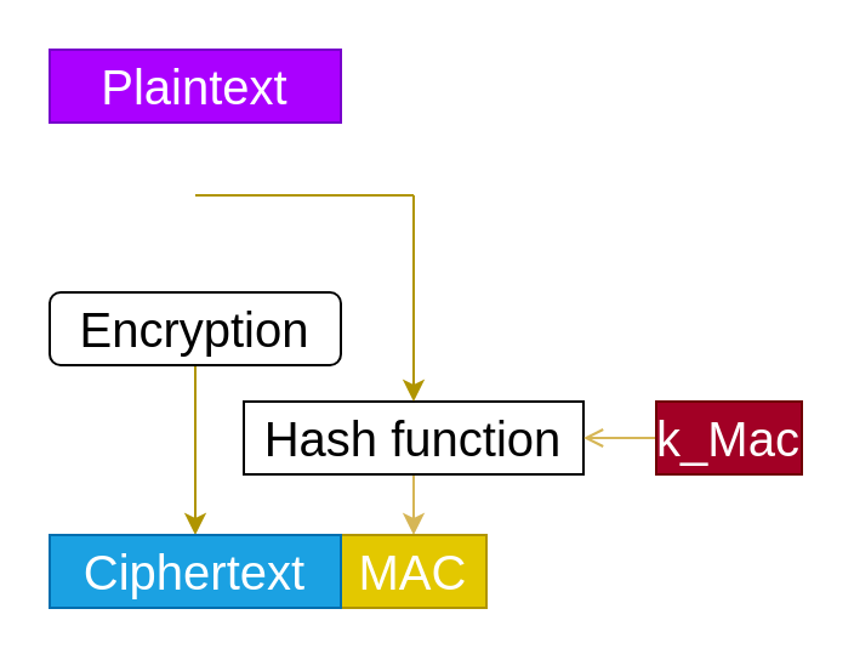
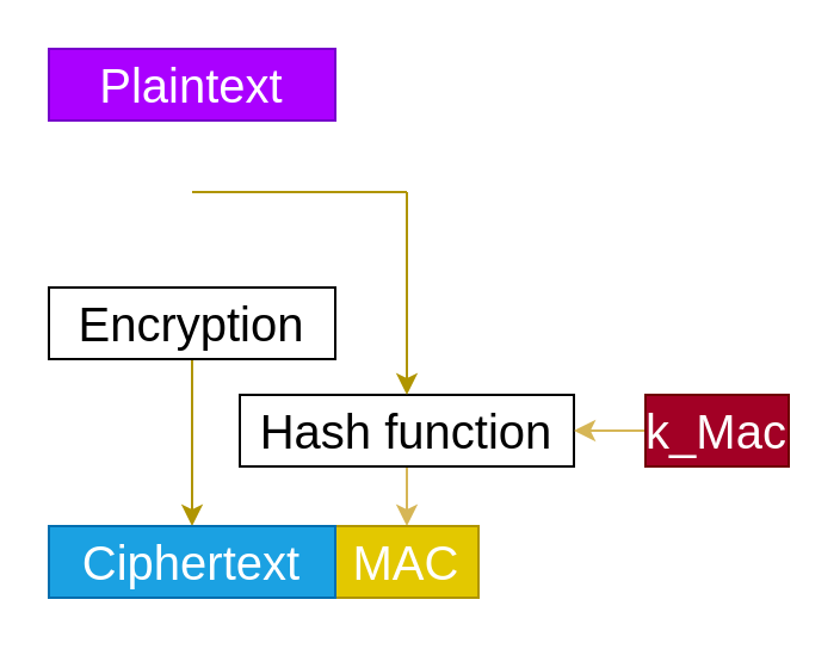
  <mxCell id="0" />
  <mxCell id="1" parent="0" />
  <mxCell id="2" style="edgeStyle=orthogonalEdgeStyle;rounded=0;orthogonalLoop=1;jettySize=auto;html=1;exitX=0.5;exitY=1;exitDx=0;exitDy=0;strokeWidth=1;fillColor=#e3c800;strokeColor=#B09500;" parent="1" source="3" edge="1"><mxGeometry relative="1" as="geometry"><mxPoint x="80" y="220" as="targetPoint" /></mxGeometry></mxCell>
- <mxCell id="3" value="&lt;font style=&quot;font-size: 20px&quot;&gt;Encryption&lt;/font&gt;" style="whiteSpace=wrap;html=1;rounded=1;" parent="1" vertex="1"><mxGeometry x="20" y="120" width="120" height="30" as="geometry" /></mxCell>
+ <mxCell id="3" value="&lt;font style=&quot;font-size: 20px&quot;&gt;Encryption&lt;/font&gt;" style="rounded=0;whiteSpace=wrap;html=1;" parent="1" vertex="1"><mxGeometry x="20" y="120" width="120" height="30" as="geometry" /></mxCell>
  <mxCell id="4" value="&lt;font style=&quot;font-size: 20px&quot;&gt;Plaintext&lt;/font&gt;" style="rounded=0;whiteSpace=wrap;html=1;fillColor=#aa00ff;strokeColor=#7700CC;fontColor=#ffffff;" parent="1" vertex="1"><mxGeometry x="20" y="20" width="120" height="30" as="geometry" /></mxCell>
  <mxCell id="5" style="edgeStyle=orthogonalEdgeStyle;rounded=0;orthogonalLoop=1;jettySize=auto;html=1;exitX=0.5;exitY=1;exitDx=0;exitDy=0;entryX=0.5;entryY=0;entryDx=0;entryDy=0;fillColor=#fff2cc;strokeColor=#d6b656;" parent="1" source="6" target="7" edge="1"><mxGeometry relative="1" as="geometry" /></mxCell>
  <mxCell id="6" value="&lt;font style=&quot;font-size: 20px&quot;&gt;Hash function&lt;/font&gt;" style="rounded=0;whiteSpace=wrap;html=1;" parent="1" vertex="1"><mxGeometry x="100" y="165" width="140" height="30" as="geometry" /></mxCell>
  <mxCell id="7" value="&lt;font style=&quot;font-size: 20px&quot;&gt;MAC&lt;/font&gt;" style="rounded=0;whiteSpace=wrap;html=1;fillColor=#e3c800;strokeColor=#B09500;fontColor=#ffffff;" parent="1" vertex="1"><mxGeometry x="140" y="220" width="60" height="30" as="geometry" /></mxCell>
- <mxCell id="8" style="edgeStyle=orthogonalEdgeStyle;rounded=0;orthogonalLoop=1;jettySize=auto;html=1;exitX=0;exitY=0.5;exitDx=0;exitDy=0;entryX=1;entryY=0.5;entryDx=0;entryDy=0;fillColor=#fff2cc;strokeColor=#d6b656;endArrow=open;" parent="1" source="9" target="6" edge="1"><mxGeometry relative="1" as="geometry" /></mxCell>
+ <mxCell id="8" style="edgeStyle=orthogonalEdgeStyle;rounded=0;orthogonalLoop=1;jettySize=auto;html=1;exitX=0;exitY=0.5;exitDx=0;exitDy=0;entryX=1;entryY=0.5;entryDx=0;entryDy=0;fillColor=#fff2cc;strokeColor=#d6b656;" parent="1" source="9" target="6" edge="1"><mxGeometry relative="1" as="geometry" /></mxCell>
  <mxCell id="9" value="&lt;font style=&quot;font-size: 20px&quot;&gt;k_Mac&lt;/font&gt;" style="rounded=0;whiteSpace=wrap;html=1;fillColor=#a20025;strokeColor=#6F0000;fontColor=#ffffff;" parent="1" vertex="1"><mxGeometry x="270" y="165" width="60" height="30" as="geometry" /></mxCell>
  <mxCell id="10" value="" style="endArrow=none;html=1;strokeWidth=1;fillColor=#e3c800;strokeColor=#B09500;" parent="1" edge="1"><mxGeometry width="50" height="50" relative="1" as="geometry"><mxPoint x="170" y="80" as="sourcePoint" /><mxPoint x="80" y="80" as="targetPoint" /></mxGeometry></mxCell>
  <mxCell id="11" value="" style="endArrow=classic;html=1;strokeWidth=1;entryX=0.5;entryY=0;entryDx=0;entryDy=0;fillColor=#e3c800;strokeColor=#B09500;" parent="1" target="6" edge="1"><mxGeometry width="50" height="50" relative="1" as="geometry"><mxPoint x="170" y="80" as="sourcePoint" /><mxPoint x="-20" y="270" as="targetPoint" /></mxGeometry></mxCell>
  <mxCell id="12" value="&lt;font style=&quot;font-size: 20px&quot;&gt;Ciphertext&lt;/font&gt;" style="rounded=0;whiteSpace=wrap;html=1;fillColor=#1ba1e2;strokeColor=#006EAF;fontColor=#ffffff;" vertex="1" parent="1"><mxGeometry x="20" y="220" width="120" height="30" as="geometry" /></mxCell>
